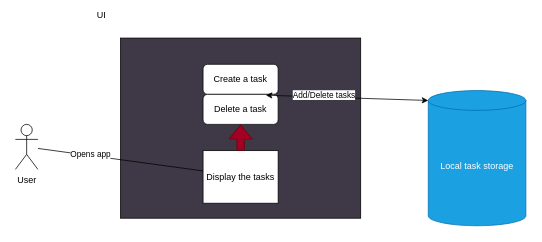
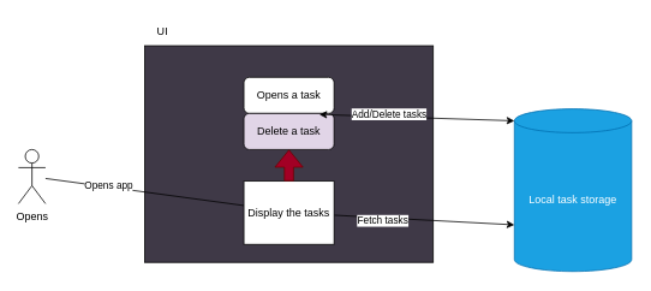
  <mxCell id="0" />
  <mxCell id="1" parent="0" />
- <mxCell id="2" value="User&lt;br&gt;" style="shape=umlActor;verticalLabelPosition=bottom;verticalAlign=top;html=1;outlineConnect=0;" parent="1" vertex="1"><mxGeometry x="20" y="165" width="30" height="60" as="geometry" /></mxCell>
+ <mxCell id="2" value="Opens&lt;br&gt;" style="shape=umlActor;verticalLabelPosition=bottom;verticalAlign=top;html=1;outlineConnect=0;" parent="1" vertex="1"><mxGeometry x="20" y="165" width="30" height="60" as="geometry" /></mxCell>
  <mxCell id="3" value="" style="rounded=0;whiteSpace=wrap;html=1;fillColor=#3F3947;" parent="1" vertex="1"><mxGeometry x="160" y="50" width="320" height="240" as="geometry" /></mxCell>
  <mxCell id="4" style="edgeStyle=none;html=1;entryX=0.01;entryY=0.388;entryDx=0;entryDy=0;entryPerimeter=0;endArrow=none;" parent="1" source="2" target="10" edge="1"><mxGeometry relative="1" as="geometry" /></mxCell>
  <mxCell id="5" value="Opens app" style="edgeLabel;html=1;align=center;verticalAlign=middle;resizable=0;points=[];" vertex="1" connectable="0" parent="4"><mxGeometry x="-0.375" y="2" relative="1" as="geometry"><mxPoint as="offset" /></mxGeometry></mxCell>
  <mxCell id="6" value="Local task storage&lt;br&gt;" style="shape=cylinder3;whiteSpace=wrap;html=1;boundedLbl=1;backgroundOutline=1;size=13.167;fillColor=#1ba1e2;fontColor=#ffffff;strokeColor=#006EAF;" parent="1" vertex="1"><mxGeometry x="570" y="120" width="130" height="180" as="geometry" /></mxCell>
- <mxCell id="7" value="UI" style="text;html=1;strokeColor=none;fillColor=none;align=center;verticalAlign=middle;whiteSpace=wrap;rounded=0;" parent="1" vertex="1"><mxGeometry x="105" y="5" width="60" height="30" as="geometry" /></mxCell>
+ <mxCell id="7" value="UI" style="text;html=1;strokeColor=none;fillColor=none;align=center;verticalAlign=middle;whiteSpace=wrap;rounded=0;" parent="1" vertex="1"><mxGeometry x="150" y="20" width="60" height="30" as="geometry" /></mxCell>
+ <mxCell id="8" style="edgeStyle=none;html=1;entryX=0;entryY=0;entryDx=0;entryDy=128.417;entryPerimeter=0;" edge="1" parent="1" source="10" target="6"><mxGeometry relative="1" as="geometry" /></mxCell>
+ <mxCell id="9" value="Fetch tasks" style="edgeLabel;html=1;align=center;verticalAlign=middle;resizable=0;points=[];" vertex="1" connectable="0" parent="8"><mxGeometry x="-0.457" y="-3" relative="1" as="geometry"><mxPoint as="offset" /></mxGeometry></mxCell>
  <mxCell id="10" value="Display the tasks" style="whiteSpace=wrap;html=1;rounded=0;" parent="1" vertex="1"><mxGeometry x="270" y="200" width="100" height="70" as="geometry" /></mxCell>
  <mxCell id="11" value="" style="group" parent="1" vertex="1" connectable="0"><mxGeometry x="270" y="85" width="100" height="80" as="geometry" /></mxCell>
- <mxCell id="12" value="Create a task" style="rounded=1;whiteSpace=wrap;html=1;" parent="11" vertex="1"><mxGeometry width="100" height="40" as="geometry" /></mxCell>
- <mxCell id="13" value="Delete a task" style="rounded=1;whiteSpace=wrap;html=1;" parent="11" vertex="1"><mxGeometry y="40" width="100" height="40" as="geometry" /></mxCell>
+ <mxCell id="12" value="Opens a task" style="rounded=1;whiteSpace=wrap;html=1;" parent="11" vertex="1"><mxGeometry width="100" height="40" as="geometry" /></mxCell>
+ <mxCell id="13" value="Delete a task" style="rounded=1;whiteSpace=wrap;html=1;fillColor=#e1d5e7;" parent="11" vertex="1"><mxGeometry y="40" width="100" height="40" as="geometry" /></mxCell>
  <mxCell id="14" value="" style="endArrow=classic;startArrow=classic;html=1;entryX=0;entryY=0;entryDx=0;entryDy=13.167;entryPerimeter=0;exitX=0.837;exitY=1.029;exitDx=0;exitDy=0;exitPerimeter=0;" parent="1" source="12" target="6" edge="1"><mxGeometry width="50" height="50" relative="1" as="geometry"><mxPoint x="400" y="170" as="sourcePoint" /><mxPoint x="450" y="120" as="targetPoint" /></mxGeometry></mxCell>
  <mxCell id="15" value="Add/Delete tasks" style="edgeLabel;html=1;align=center;verticalAlign=middle;resizable=0;points=[];" parent="14" vertex="1" connectable="0"><mxGeometry x="-0.105" y="2" relative="1" as="geometry"><mxPoint x="-20" y="-2" as="offset" /></mxGeometry></mxCell>
  <mxCell id="16" value="" style="shape=flexArrow;endArrow=classic;html=1;exitX=0.5;exitY=0;exitDx=0;exitDy=0;fillColor=#a20025;strokeColor=#6F0000;" edge="1" parent="1" source="10" target="13"><mxGeometry width="50" height="50" relative="1" as="geometry"><mxPoint x="310" y="200" as="sourcePoint" /><mxPoint x="360" y="150" as="targetPoint" /></mxGeometry></mxCell>
